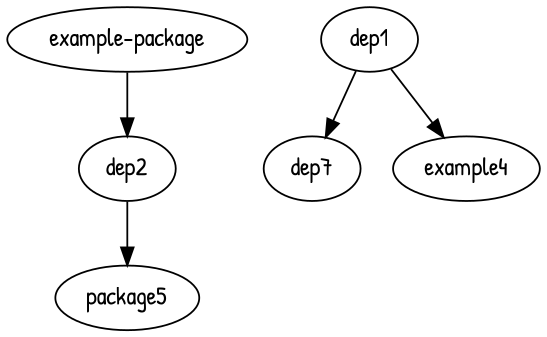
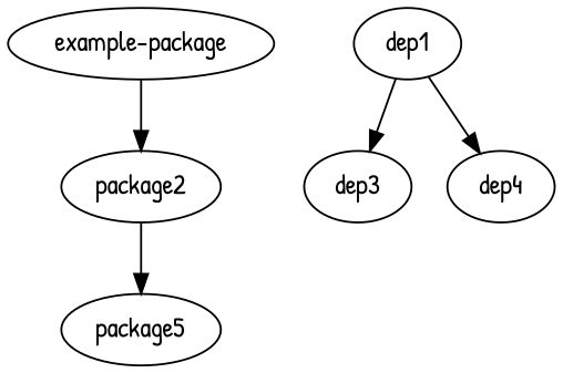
  digraph {
    fontname="Patrick Hand"
    node [fontname="Patrick Hand"]
    edge [fontname="Patrick Hand"]
    "example-package"
-   dep2
+   dep2 [label=package2]
    dep1
-   dep3 [label=dep7]
-   dep4 [label=example4]
+   dep3
+   dep4
    n6 [label=package5]
    "example-package" -> dep2
    dep2 -> n6
    dep1 -> dep3
    dep1 -> dep4
  }
